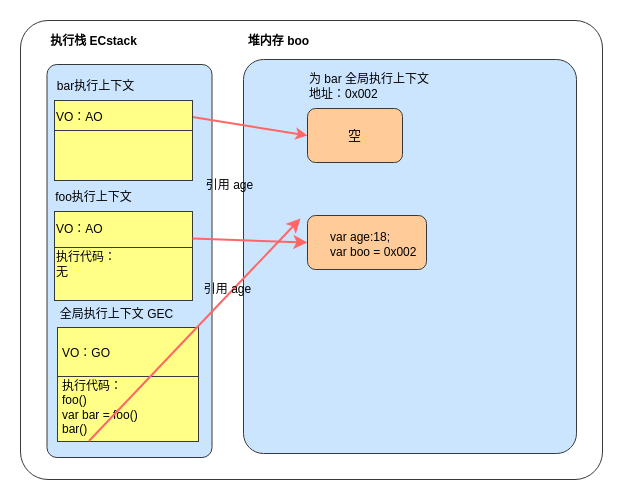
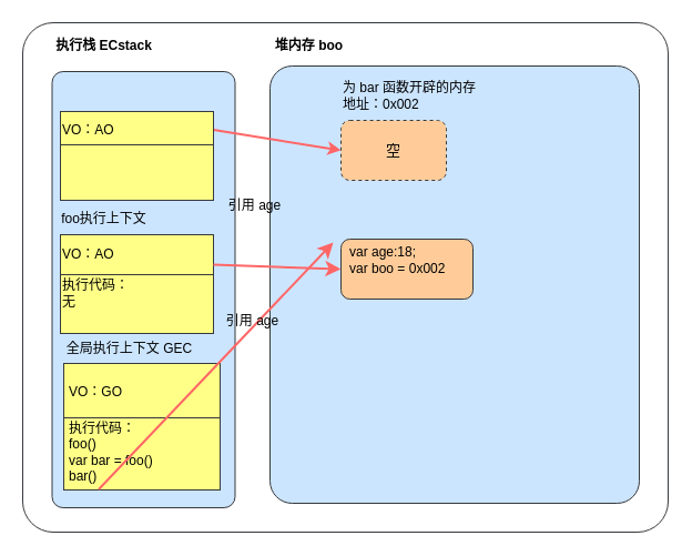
  <mxCell id="0" />
  <mxCell id="1" parent="0" />
  <mxCell id="2" value="" style="whiteSpace=wrap;html=1;fillColor=#FFFFFF;strokeColor=#36393d;rounded=1;arcSize=6;" vertex="1" parent="1"><mxGeometry x="20" y="20" width="582" height="459" as="geometry" /></mxCell>
  <mxCell id="3" value="" style="whiteSpace=wrap;html=1;fillColor=#cce5ff;strokeColor=#36393d;rounded=1;arcSize=6;" vertex="1" parent="1"><mxGeometry x="243" y="59" width="333" height="394" as="geometry" /></mxCell>
  <mxCell id="4" value="" style="whiteSpace=wrap;html=1;fillColor=#cce5ff;strokeColor=#36393d;rounded=1;arcSize=6;" vertex="1" parent="1"><mxGeometry x="46.5" y="64" width="165" height="393" as="geometry" /></mxCell>
  <mxCell id="5" value="&lt;b&gt;&lt;font color=&quot;#000000&quot;&gt;执行栈 ECstack&lt;/font&gt;&lt;/b&gt;" style="text;html=1;resizable=0;autosize=1;align=center;verticalAlign=middle;points=[];fillColor=none;strokeColor=none;rounded=0;" vertex="1" parent="1"><mxGeometry x="44" y="32" width="97" height="18" as="geometry" /></mxCell>
  <mxCell id="6" value="" style="whiteSpace=wrap;html=1;rounded=1;fontSize=14;fillColor=#ffff88;strokeColor=#36393d;arcSize=0;" vertex="1" parent="1"><mxGeometry x="57" y="327" width="141" height="49" as="geometry" /></mxCell>
  <mxCell id="7" value="&lt;font color=&quot;#000000&quot;&gt;&lt;font style=&quot;font-size: 12px&quot;&gt;VO：GO&lt;/font&gt;&lt;br&gt;&lt;/font&gt;" style="text;html=1;resizable=0;autosize=1;align=left;verticalAlign=middle;points=[];fillColor=none;strokeColor=none;rounded=0;" vertex="1" parent="1"><mxGeometry x="60" y="343.5" width="58" height="18" as="geometry" /></mxCell>
  <mxCell id="8" style="edgeStyle=none;html=1;fontSize=12;fontColor=#000000;fillColor=#008a00;strokeColor=#FF6666;strokeWidth=2;entryX=0;entryY=0.5;entryDx=0;entryDy=0;exitX=1;exitY=0.5;exitDx=0;exitDy=0;" edge="1" parent="1" source="21" target="25"><mxGeometry relative="1" as="geometry"><mxPoint x="127" y="356.268" as="sourcePoint" /></mxGeometry></mxCell>
  <mxCell id="9" value="&lt;b&gt;&lt;font color=&quot;#000000&quot;&gt;堆内存 boo&lt;/font&gt;&lt;br&gt;&lt;/b&gt;" style="text;html=1;resizable=0;autosize=1;align=center;verticalAlign=middle;points=[];fillColor=none;strokeColor=none;rounded=0;" vertex="1" parent="1"><mxGeometry x="239" y="32" width="77" height="18" as="geometry" /></mxCell>
  <mxCell id="10" value="" style="whiteSpace=wrap;html=1;fillColor=#ffcc99;strokeColor=#36393d;rounded=1;arcSize=15;" vertex="1" parent="1"><mxGeometry x="307" y="215" width="119" height="54" as="geometry" /></mxCell>
- <mxCell id="11" value="&lt;font color=&quot;#000000&quot;&gt;var age:18;&lt;br&gt;var boo = 0x002&lt;br&gt;&lt;/font&gt;" style="text;html=1;resizable=0;autosize=1;align=left;verticalAlign=middle;points=[];fillColor=none;strokeColor=none;rounded=0;" vertex="1" parent="1"><mxGeometry x="328" y="228" width="96" height="32" as="geometry" /></mxCell>
+ <mxCell id="11" value="&lt;font color=&quot;#000000&quot;&gt;var age:18;&lt;br&gt;var boo = 0x002&lt;br&gt;&lt;/font&gt;" style="text;html=1;resizable=0;autosize=1;align=left;verticalAlign=middle;points=[];fillColor=none;strokeColor=none;rounded=0;" vertex="1" parent="1"><mxGeometry x="313" y="218" width="96" height="32" as="geometry" /></mxCell>
  <mxCell id="12" value="" style="whiteSpace=wrap;html=1;rounded=1;fontSize=14;fillColor=#ffff88;strokeColor=#36393d;arcSize=0;" vertex="1" parent="1"><mxGeometry x="54" y="211" width="138" height="36" as="geometry" /></mxCell>
  <mxCell id="13" style="edgeStyle=none;html=1;entryX=0;entryY=0.5;entryDx=0;entryDy=0;fontSize=12;fontColor=#000000;fillColor=#1ba1e2;strokeColor=#FF6666;shadow=0;sketch=0;jumpSize=14;endSize=8;startSize=10;strokeWidth=2;exitX=1;exitY=0.75;exitDx=0;exitDy=0;" edge="1" parent="1" source="12" target="10"><mxGeometry relative="1" as="geometry" /></mxCell>
  <mxCell id="14" value="&lt;font color=&quot;#000000&quot; size=&quot;1&quot;&gt;&lt;span style=&quot;font-size: 12px&quot;&gt;foo执行上下文&lt;/span&gt;&lt;/font&gt;" style="text;html=1;resizable=0;autosize=1;align=center;verticalAlign=middle;points=[];fillColor=none;strokeColor=none;rounded=0;" vertex="1" parent="1"><mxGeometry x="49" y="187" width="87" height="19" as="geometry" /></mxCell>
  <mxCell id="15" value="&lt;font color=&quot;#000000&quot; size=&quot;1&quot;&gt;&lt;span style=&quot;font-size: 12px&quot;&gt;全局执行上下文 GEC&lt;/span&gt;&lt;/font&gt;" style="text;html=1;resizable=0;autosize=1;align=center;verticalAlign=middle;points=[];fillColor=none;strokeColor=none;rounded=0;" vertex="1" parent="1"><mxGeometry x="54" y="304" width="123" height="19" as="geometry" /></mxCell>
  <mxCell id="16" value="" style="whiteSpace=wrap;html=1;rounded=1;fontSize=14;fillColor=#ffff88;strokeColor=#36393d;arcSize=0;" vertex="1" parent="1"><mxGeometry x="54" y="247" width="138" height="53" as="geometry" /></mxCell>
  <mxCell id="17" value="" style="whiteSpace=wrap;html=1;rounded=1;fontSize=14;fillColor=#ffff88;strokeColor=#36393d;arcSize=0;" vertex="1" parent="1"><mxGeometry x="57" y="376" width="141" height="65" as="geometry" /></mxCell>
  <mxCell id="18" value="&lt;font color=&quot;#000000&quot;&gt;&lt;font style=&quot;font-size: 12px&quot;&gt;执行代码：&lt;br&gt;&lt;/font&gt;foo()&lt;br&gt;var bar = foo()&lt;br&gt;bar()&lt;br&gt;&lt;/font&gt;" style="text;html=1;resizable=0;autosize=1;align=left;verticalAlign=middle;points=[];fillColor=none;strokeColor=none;rounded=0;" vertex="1" parent="1"><mxGeometry x="60" y="377" width="86" height="60" as="geometry" /></mxCell>
  <mxCell id="19" value="&lt;font color=&quot;#000000&quot;&gt;&lt;font style=&quot;font-size: 12px&quot;&gt;VO：AO&lt;/font&gt;&lt;br&gt;&lt;/font&gt;" style="text;html=1;resizable=0;autosize=1;align=left;verticalAlign=middle;points=[];fillColor=none;strokeColor=none;rounded=0;" vertex="1" parent="1"><mxGeometry x="54" y="220" width="57" height="18" as="geometry" /></mxCell>
  <mxCell id="20" value="&lt;font color=&quot;#000000&quot;&gt;执行代码：&lt;br&gt;无&lt;br&gt;&lt;/font&gt;" style="text;html=1;resizable=0;autosize=1;align=left;verticalAlign=middle;points=[];fillColor=none;strokeColor=none;rounded=0;" vertex="1" parent="1"><mxGeometry x="54" y="248" width="70" height="32" as="geometry" /></mxCell>
  <mxCell id="21" value="" style="whiteSpace=wrap;html=1;rounded=1;fontSize=14;fillColor=#ffff88;strokeColor=#36393d;arcSize=0;" vertex="1" parent="1"><mxGeometry x="54" y="100" width="138" height="33" as="geometry" /></mxCell>
- <mxCell id="22" value="&lt;font color=&quot;#000000&quot; size=&quot;1&quot;&gt;&lt;span style=&quot;font-size: 12px&quot;&gt;bar执行上下文&lt;/span&gt;&lt;/font&gt;" style="text;html=1;resizable=0;autosize=1;align=center;verticalAlign=middle;points=[];fillColor=none;strokeColor=none;rounded=0;" vertex="1" parent="1"><mxGeometry x="51" y="76.5" width="87" height="19" as="geometry" /></mxCell>
  <mxCell id="23" value="&lt;font color=&quot;#000000&quot;&gt;&lt;font style=&quot;font-size: 12px&quot;&gt;VO：AO&lt;/font&gt;&lt;br&gt;&lt;/font&gt;" style="text;html=1;resizable=0;autosize=1;align=left;verticalAlign=middle;points=[];fillColor=none;strokeColor=none;rounded=0;" vertex="1" parent="1"><mxGeometry x="54" y="108" width="57" height="18" as="geometry" /></mxCell>
  <mxCell id="24" value="" style="whiteSpace=wrap;html=1;rounded=1;fontSize=14;fillColor=#ffff88;strokeColor=#36393d;arcSize=0;" vertex="1" parent="1"><mxGeometry x="54" y="130" width="138" height="50" as="geometry" /></mxCell>
- <mxCell id="25" value="&lt;font color=&quot;#000000&quot; style=&quot;font-size: 13px&quot;&gt;空&lt;/font&gt;" style="whiteSpace=wrap;html=1;fillColor=#ffcc99;strokeColor=#36393d;rounded=1;arcSize=15;" vertex="1" parent="1"><mxGeometry x="307" y="108" width="95" height="54" as="geometry" /></mxCell>
- <mxCell id="26" value="&lt;font color=&quot;#000000&quot;&gt;为 bar 全局执行上下文&lt;br&gt;&lt;/font&gt;&lt;span style=&quot;color: rgb(0 , 0 , 0)&quot;&gt;地址：0x002&lt;/span&gt;" style="text;html=1;resizable=0;autosize=1;align=left;verticalAlign=middle;points=[];fillColor=none;strokeColor=none;rounded=0;" vertex="1" parent="1"><mxGeometry x="307" y="70" width="130" height="32" as="geometry" /></mxCell>
+ <mxCell id="25" value="&lt;font color=&quot;#000000&quot; style=&quot;font-size: 13px&quot;&gt;空&lt;/font&gt;" style="whiteSpace=wrap;html=1;fillColor=#ffcc99;strokeColor=#36393d;rounded=1;arcSize=15;dashed=1;" vertex="1" parent="1"><mxGeometry x="307" y="108" width="95" height="54" as="geometry" /></mxCell>
+ <mxCell id="26" value="&lt;font color=&quot;#000000&quot;&gt;为 bar 函数开辟的内存&lt;br&gt;&lt;/font&gt;&lt;span style=&quot;color: rgb(0 , 0 , 0)&quot;&gt;地址：0x002&lt;/span&gt;" style="text;html=1;resizable=0;autosize=1;align=left;verticalAlign=middle;points=[];fillColor=none;strokeColor=none;rounded=0;" vertex="1" parent="1"><mxGeometry x="307" y="70" width="130" height="32" as="geometry" /></mxCell>
  <mxCell id="27" value="引用 age" style="text;html=1;resizable=0;autosize=1;align=center;verticalAlign=middle;points=[];fillColor=none;strokeColor=none;rounded=0;fontSize=12;fontColor=#000000;" vertex="1" parent="1"><mxGeometry x="200" y="176" width="57" height="18" as="geometry" /></mxCell>
  <mxCell id="28" style="edgeStyle=none;sketch=0;jumpSize=14;html=1;shadow=0;fontSize=12;fontColor=#000000;startSize=10;endSize=8;strokeColor=#FF6666;strokeWidth=2;exitX=0.331;exitY=1.059;exitDx=0;exitDy=0;exitPerimeter=0;" edge="1" parent="1" source="18"><mxGeometry relative="1" as="geometry"><mxPoint x="163" y="177.763" as="sourcePoint" /><mxPoint x="300" y="218" as="targetPoint" /></mxGeometry></mxCell>
  <mxCell id="29" value="引用 age" style="text;html=1;resizable=0;autosize=1;align=center;verticalAlign=middle;points=[];fillColor=none;strokeColor=none;rounded=0;fontSize=12;fontColor=#000000;" vertex="1" parent="1"><mxGeometry x="198" y="280" width="57" height="18" as="geometry" /></mxCell>
